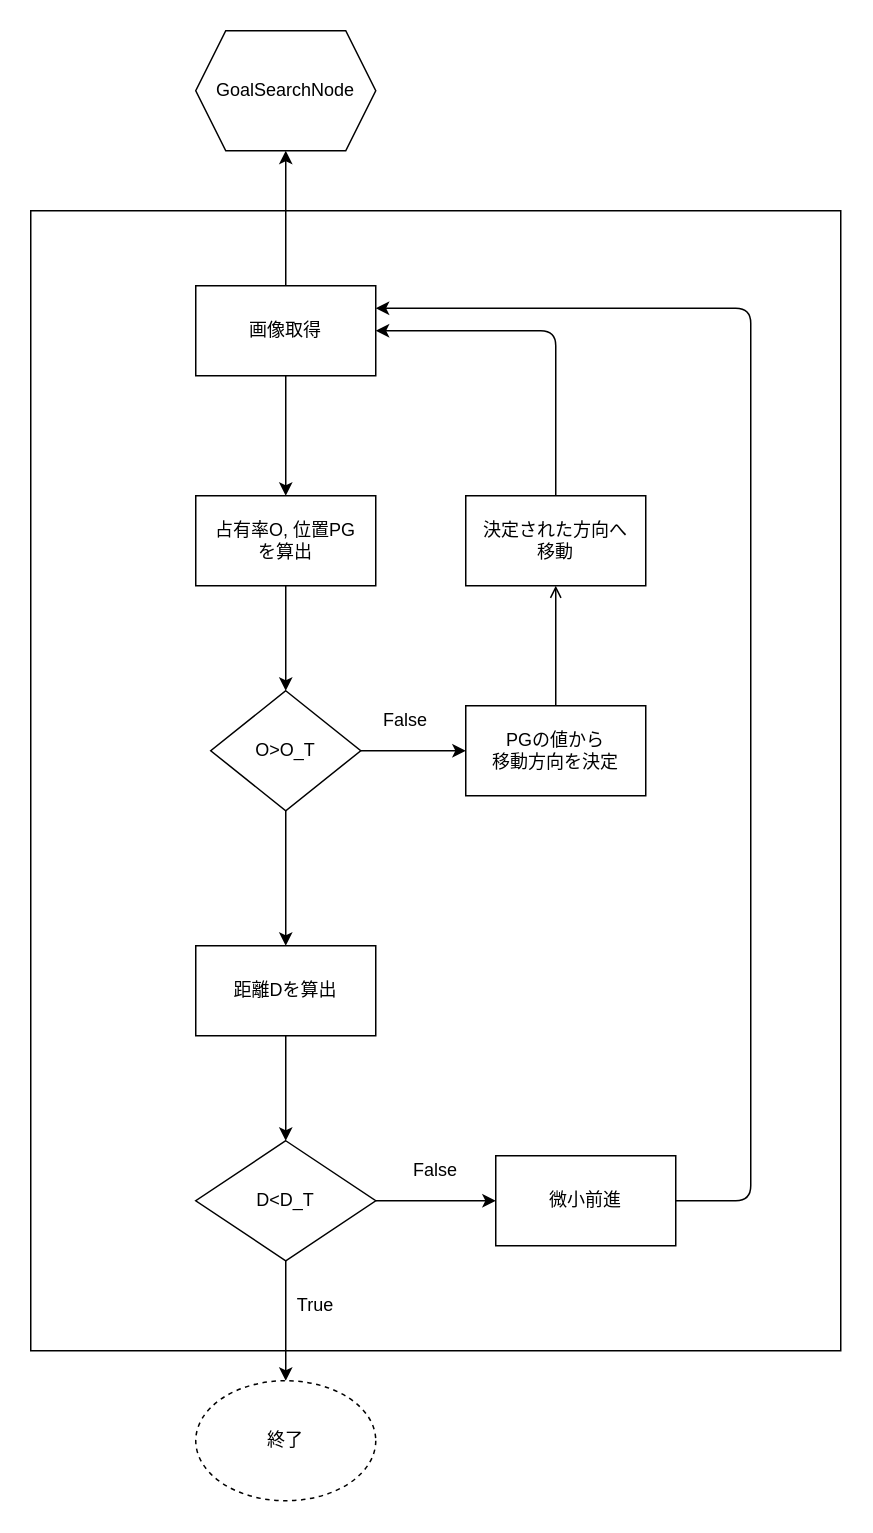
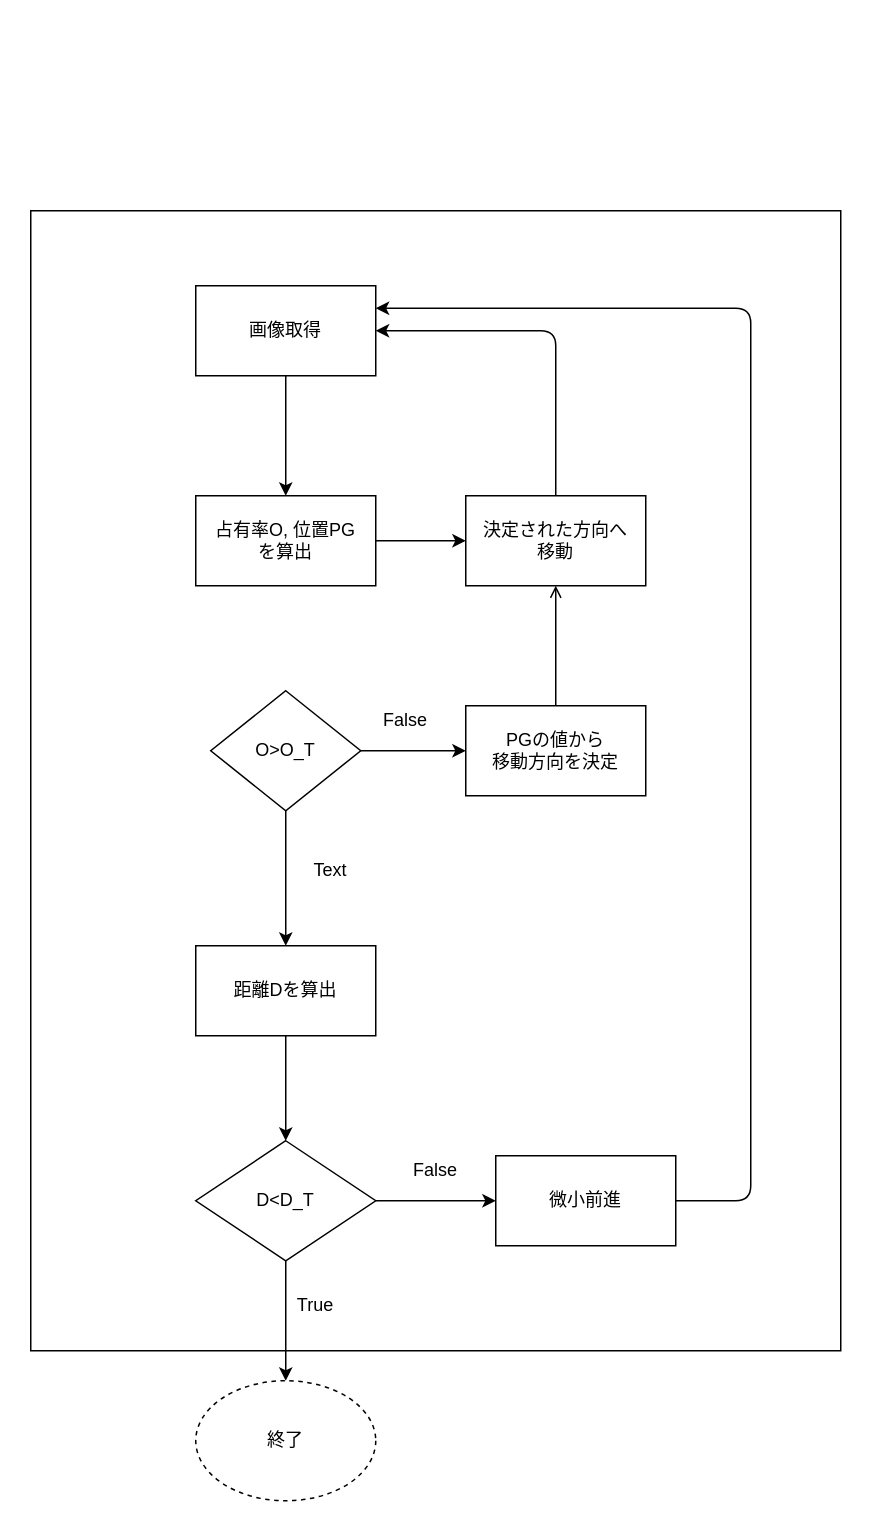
  <mxCell id="0" />
  <mxCell id="1" parent="0" />
  <mxCell id="2" value="" style="rounded=0;whiteSpace=wrap;html=1;" vertex="1" parent="1"><mxGeometry x="20" y="140" width="540" height="760" as="geometry" /></mxCell>
  <mxCell id="3" value="" style="edgeStyle=orthogonalEdgeStyle;rounded=0;orthogonalLoop=1;jettySize=auto;html=1;" edge="1" parent="1" source="5" target="7"><mxGeometry relative="1" as="geometry" /></mxCell>
- <mxCell id="4" value="" style="edgeStyle=orthogonalEdgeStyle;rounded=0;orthogonalLoop=1;jettySize=auto;html=1;" edge="1" parent="1" source="5" target="23"><mxGeometry relative="1" as="geometry"><mxPoint x="190" y="90" as="targetPoint" /></mxGeometry></mxCell>
  <mxCell id="5" value="画像取得" style="rounded=0;whiteSpace=wrap;html=1;" vertex="1" parent="1"><mxGeometry x="130" y="190" width="120" height="60" as="geometry" /></mxCell>
- <mxCell id="6" value="" style="edgeStyle=orthogonalEdgeStyle;rounded=0;orthogonalLoop=1;jettySize=auto;html=1;" edge="1" parent="1" source="7" target="10"><mxGeometry relative="1" as="geometry" /></mxCell>
+ <mxCell id="6" value="" style="edgeStyle=orthogonalEdgeStyle;rounded=0;orthogonalLoop=1;jettySize=auto;html=1;" edge="1" parent="1" source="7" target="20"><mxGeometry relative="1" as="geometry" /></mxCell>
  <mxCell id="7" value="占有率O, 位置PG&lt;br&gt;を算出" style="whiteSpace=wrap;html=1;rounded=0;" vertex="1" parent="1"><mxGeometry x="130" y="330" width="120" height="60" as="geometry" /></mxCell>
  <mxCell id="8" value="" style="edgeStyle=orthogonalEdgeStyle;rounded=0;orthogonalLoop=1;jettySize=auto;html=1;" edge="1" parent="1" source="10" target="12"><mxGeometry relative="1" as="geometry" /></mxCell>
  <mxCell id="9" value="" style="edgeStyle=orthogonalEdgeStyle;rounded=0;orthogonalLoop=1;jettySize=auto;html=1;" edge="1" parent="1" source="10" target="19"><mxGeometry relative="1" as="geometry" /></mxCell>
  <mxCell id="10" value="O&amp;gt;O_T" style="rhombus;whiteSpace=wrap;html=1;rounded=0;" vertex="1" parent="1"><mxGeometry x="140" y="460" width="100" height="80" as="geometry" /></mxCell>
  <mxCell id="11" value="" style="edgeStyle=orthogonalEdgeStyle;rounded=0;orthogonalLoop=1;jettySize=auto;html=1;" edge="1" parent="1" source="12" target="15"><mxGeometry relative="1" as="geometry" /></mxCell>
  <mxCell id="12" value="距離Dを算出" style="whiteSpace=wrap;html=1;rounded=0;" vertex="1" parent="1"><mxGeometry x="130" y="630" width="120" height="60" as="geometry" /></mxCell>
  <mxCell id="13" value="" style="edgeStyle=orthogonalEdgeStyle;rounded=0;orthogonalLoop=1;jettySize=auto;html=1;" edge="1" parent="1" source="15" target="16"><mxGeometry relative="1" as="geometry" /></mxCell>
  <mxCell id="14" value="" style="edgeStyle=orthogonalEdgeStyle;rounded=0;orthogonalLoop=1;jettySize=auto;html=1;" edge="1" parent="1" source="15" target="17"><mxGeometry relative="1" as="geometry" /></mxCell>
  <mxCell id="15" value="&lt;span&gt;D&amp;lt;D_T&lt;/span&gt;" style="rhombus;whiteSpace=wrap;html=1;rounded=0;" vertex="1" parent="1"><mxGeometry x="130" y="760" width="120" height="80" as="geometry" /></mxCell>
  <mxCell id="16" value="終了" style="ellipse;whiteSpace=wrap;html=1;rounded=0;dashed=1;" vertex="1" parent="1"><mxGeometry x="130" y="920" width="120" height="80" as="geometry" /></mxCell>
  <mxCell id="17" value="微小前進" style="whiteSpace=wrap;html=1;rounded=0;" vertex="1" parent="1"><mxGeometry x="330" y="770" width="120" height="60" as="geometry" /></mxCell>
  <mxCell id="18" value="" style="edgeStyle=orthogonalEdgeStyle;rounded=0;orthogonalLoop=1;jettySize=auto;html=1;endArrow=open;" edge="1" parent="1" source="19" target="20"><mxGeometry relative="1" as="geometry" /></mxCell>
  <mxCell id="19" value="PGの値から&lt;br&gt;移動方向を決定" style="whiteSpace=wrap;html=1;rounded=0;" vertex="1" parent="1"><mxGeometry x="310" y="470" width="120" height="60" as="geometry" /></mxCell>
  <mxCell id="20" value="決定された方向へ&lt;br&gt;移動" style="whiteSpace=wrap;html=1;rounded=0;" vertex="1" parent="1"><mxGeometry x="310" y="330" width="120" height="60" as="geometry" /></mxCell>
  <mxCell id="21" value="" style="endArrow=classic;html=1;exitX=0.5;exitY=0;exitDx=0;exitDy=0;entryX=1;entryY=0.5;entryDx=0;entryDy=0;" edge="1" parent="1" source="20" target="5"><mxGeometry width="50" height="50" relative="1" as="geometry"><mxPoint x="230" y="340" as="sourcePoint" /><mxPoint x="280" y="290" as="targetPoint" /><Array as="points"><mxPoint x="370" y="220" /></Array></mxGeometry></mxCell>
  <mxCell id="22" value="" style="endArrow=classic;html=1;entryX=1;entryY=0.25;entryDx=0;entryDy=0;" edge="1" parent="1" target="5"><mxGeometry width="50" height="50" relative="1" as="geometry"><mxPoint x="450" y="800" as="sourcePoint" /><mxPoint x="490" y="297.333" as="targetPoint" /><Array as="points"><mxPoint x="500" y="800" /><mxPoint x="500" y="205" /></Array></mxGeometry></mxCell>
- <mxCell id="23" value="GoalSearchNode" style="shape=hexagon;perimeter=hexagonPerimeter2;whiteSpace=wrap;html=1;fixedSize=1;" vertex="1" parent="1"><mxGeometry x="130" y="20" width="120" height="80" as="geometry" /></mxCell>
+ <mxCell id="24" value="Text" style="text;html=1;strokeColor=none;fillColor=none;align=center;verticalAlign=middle;whiteSpace=wrap;rounded=0;" vertex="1" parent="1"><mxGeometry x="200" y="570" width="40" height="20" as="geometry" /></mxCell>
  <mxCell id="25" value="False" style="text;html=1;strokeColor=none;fillColor=none;align=center;verticalAlign=middle;whiteSpace=wrap;rounded=0;" vertex="1" parent="1"><mxGeometry x="270" y="770" width="40" height="20" as="geometry" /></mxCell>
  <mxCell id="26" value="True" style="text;html=1;strokeColor=none;fillColor=none;align=center;verticalAlign=middle;whiteSpace=wrap;rounded=0;" vertex="1" parent="1"><mxGeometry x="190" y="860" width="40" height="20" as="geometry" /></mxCell>
  <mxCell id="27" value="False" style="text;html=1;strokeColor=none;fillColor=none;align=center;verticalAlign=middle;whiteSpace=wrap;rounded=0;" vertex="1" parent="1"><mxGeometry x="250" y="470" width="40" height="20" as="geometry" /></mxCell>
